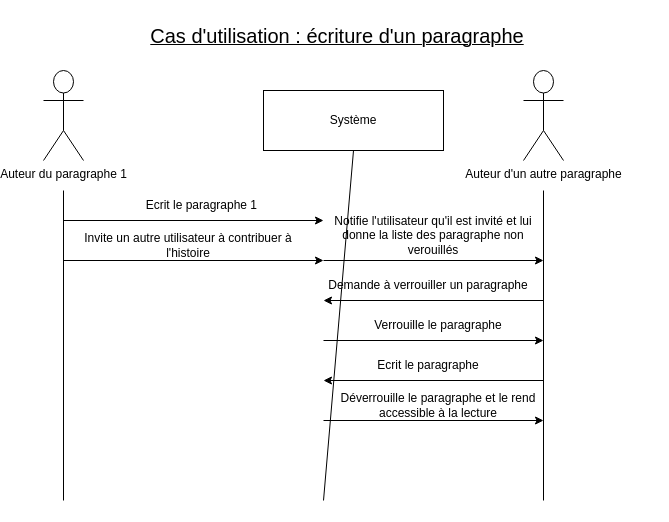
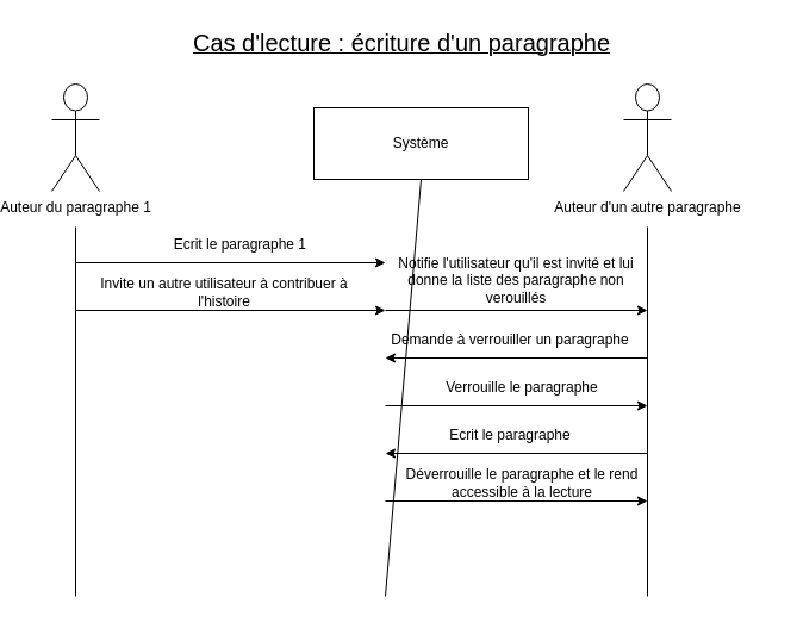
  <mxCell id="0" />
  <mxCell id="1" parent="0" />
  <mxCell id="2" value="Auteur du paragraphe 1" style="shape=umlActor;verticalLabelPosition=bottom;verticalAlign=top;html=1;outlineConnect=0;" vertex="1" parent="1"><mxGeometry x="36" y="70" width="40" height="90" as="geometry" /></mxCell>
  <mxCell id="3" value="Système" style="rounded=0;whiteSpace=wrap;html=1;" vertex="1" parent="1"><mxGeometry x="256" y="90" width="180" height="60" as="geometry" /></mxCell>
  <mxCell id="4" value="Auteur d'un autre paragraphe&lt;br&gt;" style="shape=umlActor;verticalLabelPosition=bottom;verticalAlign=top;html=1;outlineConnect=0;" vertex="1" parent="1"><mxGeometry x="516" y="70" width="40" height="90" as="geometry" /></mxCell>
  <mxCell id="5" value="" style="endArrow=none;html=1;rounded=0;entryX=0.5;entryY=1;entryDx=0;entryDy=0;" edge="1" parent="1" target="3"><mxGeometry width="50" height="50" relative="1" as="geometry"><mxPoint x="316" y="500" as="sourcePoint" /><mxPoint x="356" y="290" as="targetPoint" /></mxGeometry></mxCell>
  <mxCell id="6" value="" style="endArrow=none;html=1;rounded=0;" edge="1" parent="1"><mxGeometry width="50" height="50" relative="1" as="geometry"><mxPoint x="56" y="500" as="sourcePoint" /><mxPoint x="56" y="190" as="targetPoint" /></mxGeometry></mxCell>
  <mxCell id="7" value="" style="endArrow=none;html=1;rounded=0;" edge="1" parent="1"><mxGeometry width="50" height="50" relative="1" as="geometry"><mxPoint x="536" y="500" as="sourcePoint" /><mxPoint x="536" y="190" as="targetPoint" /></mxGeometry></mxCell>
  <mxCell id="8" value="" style="endArrow=classic;html=1;rounded=0;" edge="1" parent="1"><mxGeometry width="50" height="50" relative="1" as="geometry"><mxPoint x="56" y="220" as="sourcePoint" /><mxPoint x="316" y="220" as="targetPoint" /></mxGeometry></mxCell>
  <mxCell id="9" value="Ecrit le paragraphe 1&amp;nbsp;" style="text;html=1;strokeColor=none;fillColor=none;align=center;verticalAlign=middle;whiteSpace=wrap;rounded=0;" vertex="1" parent="1"><mxGeometry x="116" y="200" width="160" height="10" as="geometry" /></mxCell>
  <mxCell id="10" value="" style="endArrow=classic;html=1;rounded=0;" edge="1" parent="1"><mxGeometry width="50" height="50" relative="1" as="geometry"><mxPoint x="56" y="260" as="sourcePoint" /><mxPoint x="316" y="260" as="targetPoint" /></mxGeometry></mxCell>
  <mxCell id="11" value="Invite un autre utilisateur à contribuer à l'histoire" style="text;html=1;strokeColor=none;fillColor=none;align=center;verticalAlign=middle;whiteSpace=wrap;rounded=0;" vertex="1" parent="1"><mxGeometry x="56" y="230" width="250" height="30" as="geometry" /></mxCell>
  <mxCell id="12" value="" style="endArrow=classic;html=1;rounded=0;" edge="1" parent="1"><mxGeometry width="50" height="50" relative="1" as="geometry"><mxPoint x="316" y="260" as="sourcePoint" /><mxPoint x="536" y="260" as="targetPoint" /></mxGeometry></mxCell>
  <mxCell id="13" value="Notifie l'utilisateur qu'il est invité et lui donne la liste des paragraphe non verouillés" style="text;html=1;strokeColor=none;fillColor=none;align=center;verticalAlign=middle;whiteSpace=wrap;rounded=0;" vertex="1" parent="1"><mxGeometry x="326" y="220" width="200" height="30" as="geometry" /></mxCell>
  <mxCell id="14" value="" style="endArrow=classic;html=1;rounded=0;" edge="1" parent="1"><mxGeometry width="50" height="50" relative="1" as="geometry"><mxPoint x="536" y="300" as="sourcePoint" /><mxPoint x="316" y="300" as="targetPoint" /></mxGeometry></mxCell>
  <mxCell id="15" value="Demande à verrouiller un paragraphe" style="text;html=1;strokeColor=none;fillColor=none;align=center;verticalAlign=middle;whiteSpace=wrap;rounded=0;" vertex="1" parent="1"><mxGeometry x="316" y="270" width="210" height="30" as="geometry" /></mxCell>
  <mxCell id="16" value="" style="endArrow=classic;html=1;rounded=0;" edge="1" parent="1"><mxGeometry width="50" height="50" relative="1" as="geometry"><mxPoint x="316" y="340" as="sourcePoint" /><mxPoint x="536" y="340" as="targetPoint" /></mxGeometry></mxCell>
  <mxCell id="17" value="Verrouille le paragraphe" style="text;html=1;strokeColor=none;fillColor=none;align=center;verticalAlign=middle;whiteSpace=wrap;rounded=0;" vertex="1" parent="1"><mxGeometry x="356" y="310" width="150" height="30" as="geometry" /></mxCell>
  <mxCell id="18" value="" style="endArrow=classic;html=1;rounded=0;" edge="1" parent="1"><mxGeometry width="50" height="50" relative="1" as="geometry"><mxPoint x="536" y="380" as="sourcePoint" /><mxPoint x="316" y="380" as="targetPoint" /></mxGeometry></mxCell>
  <mxCell id="19" value="Ecrit le paragraphe" style="text;html=1;strokeColor=none;fillColor=none;align=center;verticalAlign=middle;whiteSpace=wrap;rounded=0;" vertex="1" parent="1"><mxGeometry x="341" y="350" width="160" height="30" as="geometry" /></mxCell>
  <mxCell id="20" value="" style="endArrow=classic;html=1;rounded=0;" edge="1" parent="1"><mxGeometry width="50" height="50" relative="1" as="geometry"><mxPoint x="316" y="420" as="sourcePoint" /><mxPoint x="536" y="420" as="targetPoint" /></mxGeometry></mxCell>
  <mxCell id="21" value="Déverrouille le paragraphe et le rend accessible à la lecture" style="text;html=1;strokeColor=none;fillColor=none;align=center;verticalAlign=middle;whiteSpace=wrap;rounded=0;" vertex="1" parent="1"><mxGeometry x="331" y="390" width="200" height="30" as="geometry" /></mxCell>
- <mxCell id="22" value="&lt;u&gt;&lt;font style=&quot;font-size: 20px&quot;&gt;Cas d'utilisation : écriture d'un paragraphe&lt;/font&gt;&lt;/u&gt;" style="text;html=1;strokeColor=none;fillColor=none;align=center;verticalAlign=middle;whiteSpace=wrap;rounded=0;" vertex="1" parent="1"><mxGeometry x="20" width="620" height="30" as="geometry" y="20" /></mxCell>
+ <mxCell id="22" value="&lt;u&gt;&lt;font style=&quot;font-size: 20px&quot;&gt;Cas d'lecture : écriture d'un paragraphe&lt;/font&gt;&lt;/u&gt;" style="text;html=1;strokeColor=none;fillColor=none;align=center;verticalAlign=middle;whiteSpace=wrap;rounded=0;" vertex="1" parent="1"><mxGeometry x="20" width="620" height="30" as="geometry" y="20" /></mxCell>
